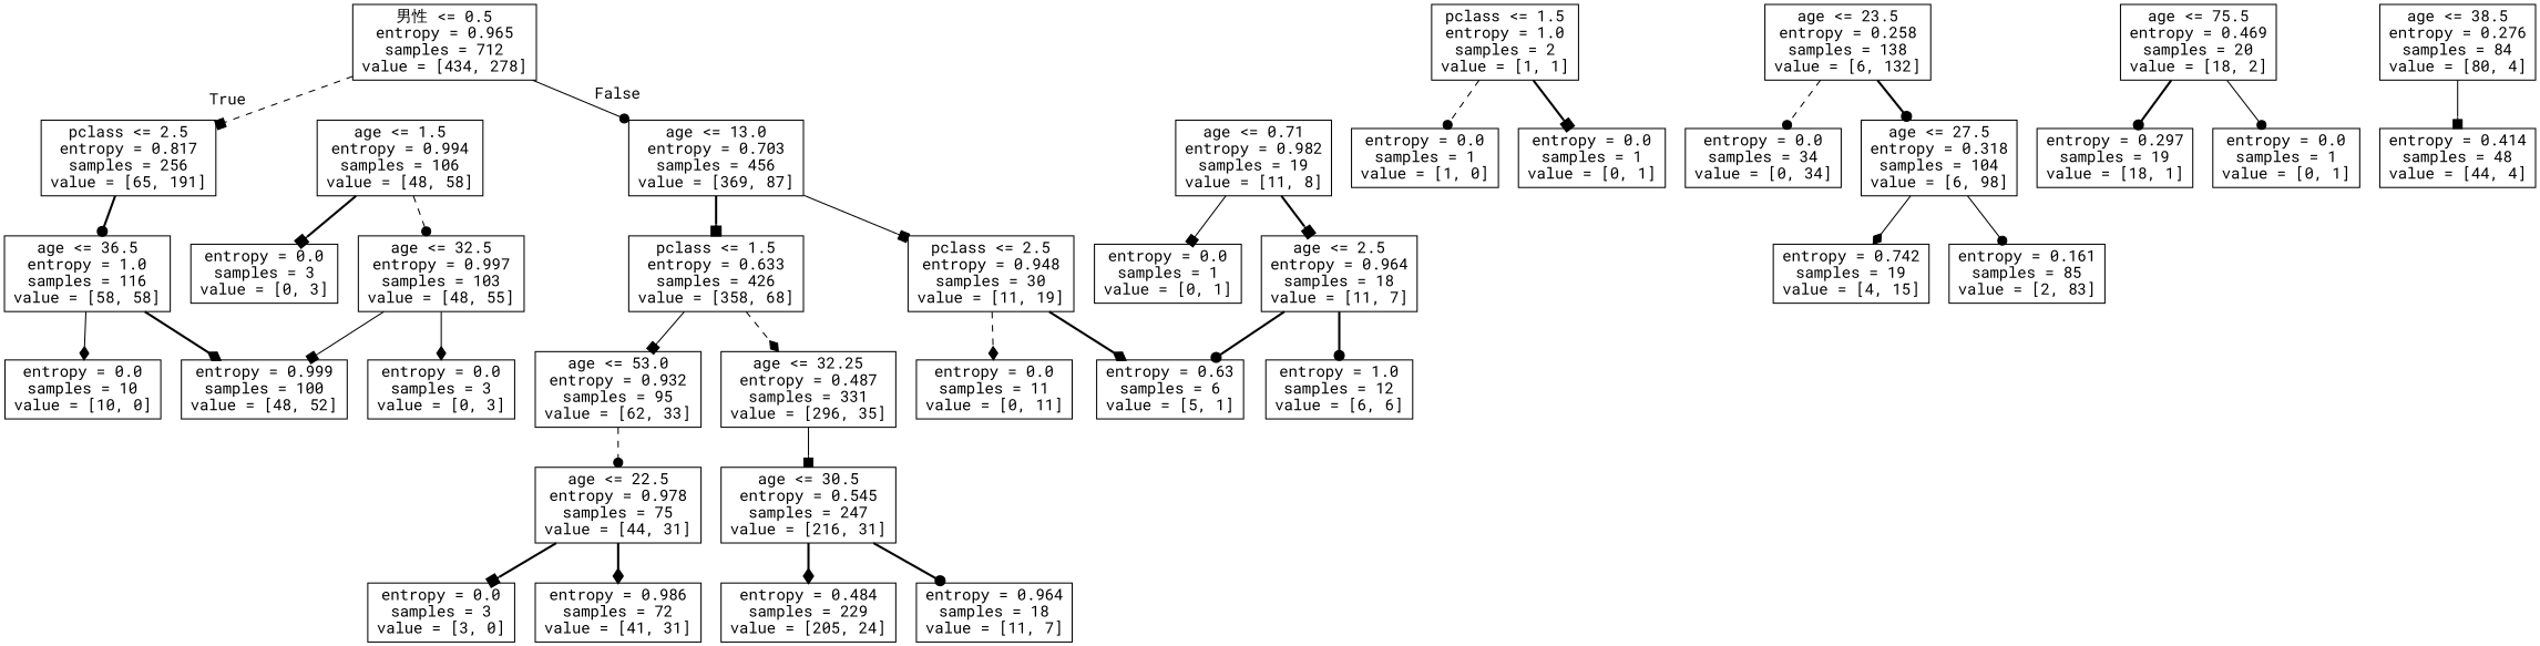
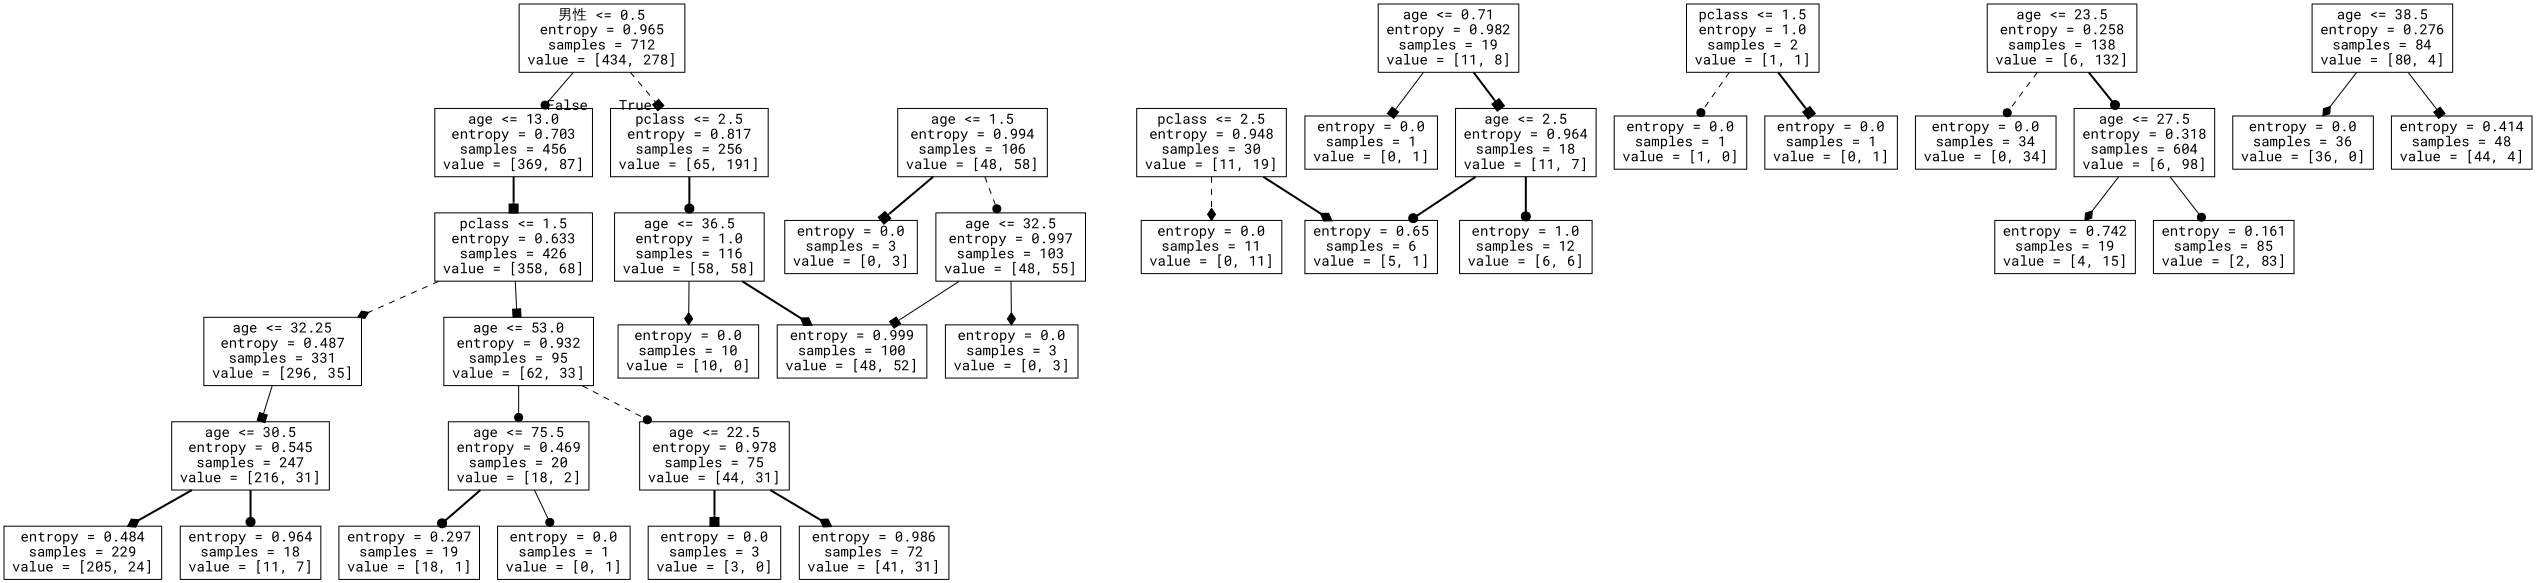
  digraph {
    fontname="Roboto Mono"
    node [fontname="Roboto Mono" shape=box]
    edge [arrowhead=dot fontname="Roboto Mono" style=bold]
    n1 [label="男性 <= 0.5\nentropy = 0.965\nsamples = 712\nvalue = [434, 278]"]
    n2 [label="pclass <= 2.5\nentropy = 0.817\nsamples = 256\nvalue = [65, 191]"]
    n3 [label="age <= 13.0\nentropy = 0.703\nsamples = 456\nvalue = [369, 87]"]
    n4 [label="age <= 36.5\nentropy = 1.0\nsamples = 116\nvalue = [58, 58]"]
    n5 [label="pclass <= 2.5\nentropy = 0.948\nsamples = 30\nvalue = [11, 19]"]
    n6 [label="pclass <= 1.5\nentropy = 0.633\nsamples = 426\nvalue = [358, 68]"]
    n7 [label="entropy = 0.0\nsamples = 10\nvalue = [10, 0]"]
    n8 [label="entropy = 0.999\nsamples = 100\nvalue = [48, 52]"]
    n9 [label="pclass <= 1.5\nentropy = 1.0\nsamples = 2\nvalue = [1, 1]"]
    n10 [label="entropy = 0.0\nsamples = 1\nvalue = [1, 0]"]
    n11 [label="entropy = 0.0\nsamples = 1\nvalue = [0, 1]"]
    n12 [label="age <= 23.5\nentropy = 0.258\nsamples = 138\nvalue = [6, 132]"]
    n13 [label="entropy = 0.0\nsamples = 34\nvalue = [0, 34]"]
-   n14 [label="age <= 27.5\nentropy = 0.318\nsamples = 104\nvalue = [6, 98]"]
+   n14 [label="age <= 27.5\nentropy = 0.318\nsamples = 604\nvalue = [6, 98]"]
    n15 [label="entropy = 0.742\nsamples = 19\nvalue = [4, 15]"]
    n16 [label="entropy = 0.161\nsamples = 85\nvalue = [2, 83]"]
    n17 [label="age <= 1.5\nentropy = 0.994\nsamples = 106\nvalue = [48, 58]"]
    n18 [label="entropy = 0.0\nsamples = 3\nvalue = [0, 3]"]
    n19 [label="age <= 32.5\nentropy = 0.997\nsamples = 103\nvalue = [48, 55]"]
    n20 [label="entropy = 0.0\nsamples = 3\nvalue = [0, 3]"]
    n21 [label="entropy = 0.0\nsamples = 11\nvalue = [0, 11]"]
-   n22 [label="entropy = 0.63\nsamples = 6\nvalue = [5, 1]"]
+   n22 [label="entropy = 0.65\nsamples = 6\nvalue = [5, 1]"]
    n23 [label="age <= 53.0\nentropy = 0.932\nsamples = 95\nvalue = [62, 33]"]
    n24 [label="age <= 32.25\nentropy = 0.487\nsamples = 331\nvalue = [296, 35]"]
    n25 [label="age <= 0.71\nentropy = 0.982\nsamples = 19\nvalue = [11, 8]"]
    n26 [label="entropy = 0.0\nsamples = 1\nvalue = [0, 1]"]
    n27 [label="age <= 2.5\nentropy = 0.964\nsamples = 18\nvalue = [11, 7]"]
    n28 [label="entropy = 1.0\nsamples = 12\nvalue = [6, 6]"]
    n29 [label="age <= 22.5\nentropy = 0.978\nsamples = 75\nvalue = [44, 31]"]
    n30 [label="age <= 75.5\nentropy = 0.469\nsamples = 20\nvalue = [18, 2]"]
    n31 [label="age <= 30.5\nentropy = 0.545\nsamples = 247\nvalue = [216, 31]"]
    n32 [label="entropy = 0.0\nsamples = 3\nvalue = [3, 0]"]
    n33 [label="entropy = 0.986\nsamples = 72\nvalue = [41, 31]"]
    n34 [label="entropy = 0.297\nsamples = 19\nvalue = [18, 1]"]
    n35 [label="entropy = 0.0\nsamples = 1\nvalue = [0, 1]"]
    n36 [label="entropy = 0.484\nsamples = 229\nvalue = [205, 24]"]
    n37 [label="entropy = 0.964\nsamples = 18\nvalue = [11, 7]"]
    n38 [label="age <= 38.5\nentropy = 0.276\nsamples = 84\nvalue = [80, 4]"]
+   n39 [label="entropy = 0.0\nsamples = 36\nvalue = [36, 0]"]
    n40 [label="entropy = 0.414\nsamples = 48\nvalue = [44, 4]"]
    n1 -> n2 [arrowhead=box headlabel=True labelangle=45 labeldistance=2.5 style=dashed]
    n1 -> n3 [headlabel=False labelangle=-45 labeldistance=2.5 style=solid]
    n2 -> n4
-   n3 -> n5 [arrowhead=box style=solid]
    n3 -> n6 [arrowhead=box]
    n4 -> n7 [arrowhead=diamond style=solid]
    n4 -> n8 [arrowhead=diamond]
    n5 -> n21 [arrowhead=diamond style=dashed]
    n5 -> n22 [arrowhead=diamond]
    n6 -> n23 [arrowhead=box style=solid]
    n6 -> n24 [arrowhead=diamond style=dashed]
    n9 -> n10 [style=dashed]
    n9 -> n11 [arrowhead=box]
    n12 -> n13 [style=dashed]
    n12 -> n14
    n14 -> n15 [arrowhead=diamond style=solid]
    n14 -> n16 [style=solid]
    n17 -> n18 [arrowhead=box]
    n17 -> n19 [style=dashed]
    n19 -> n8 [arrowhead=box style=solid]
    n19 -> n20 [arrowhead=diamond style=solid]
    n23 -> n29 [style=dashed]
+   n23 -> n30 [style=solid]
    n24 -> n31 [arrowhead=box style=solid]
    n25 -> n26 [arrowhead=box style=solid]
    n25 -> n27 [arrowhead=box]
    n27 -> n22
    n27 -> n28
    n29 -> n32 [arrowhead=box]
    n29 -> n33 [arrowhead=diamond]
    n30 -> n34
    n30 -> n35 [style=solid]
    n31 -> n36 [arrowhead=diamond]
    n31 -> n37
+   n38 -> n39 [arrowhead=diamond style=solid]
    n38 -> n40 [arrowhead=box style=solid]
  }
